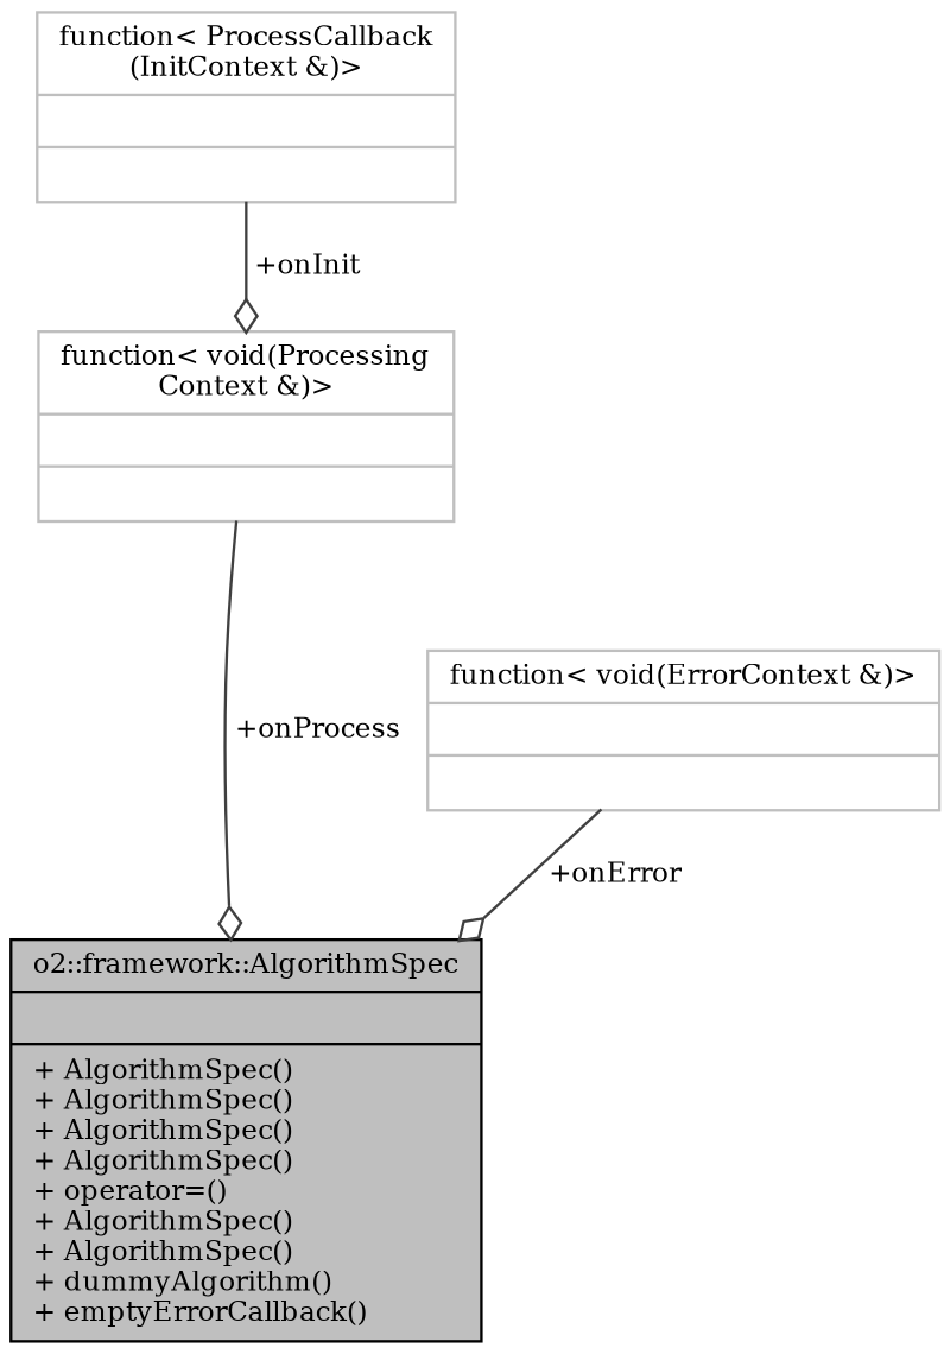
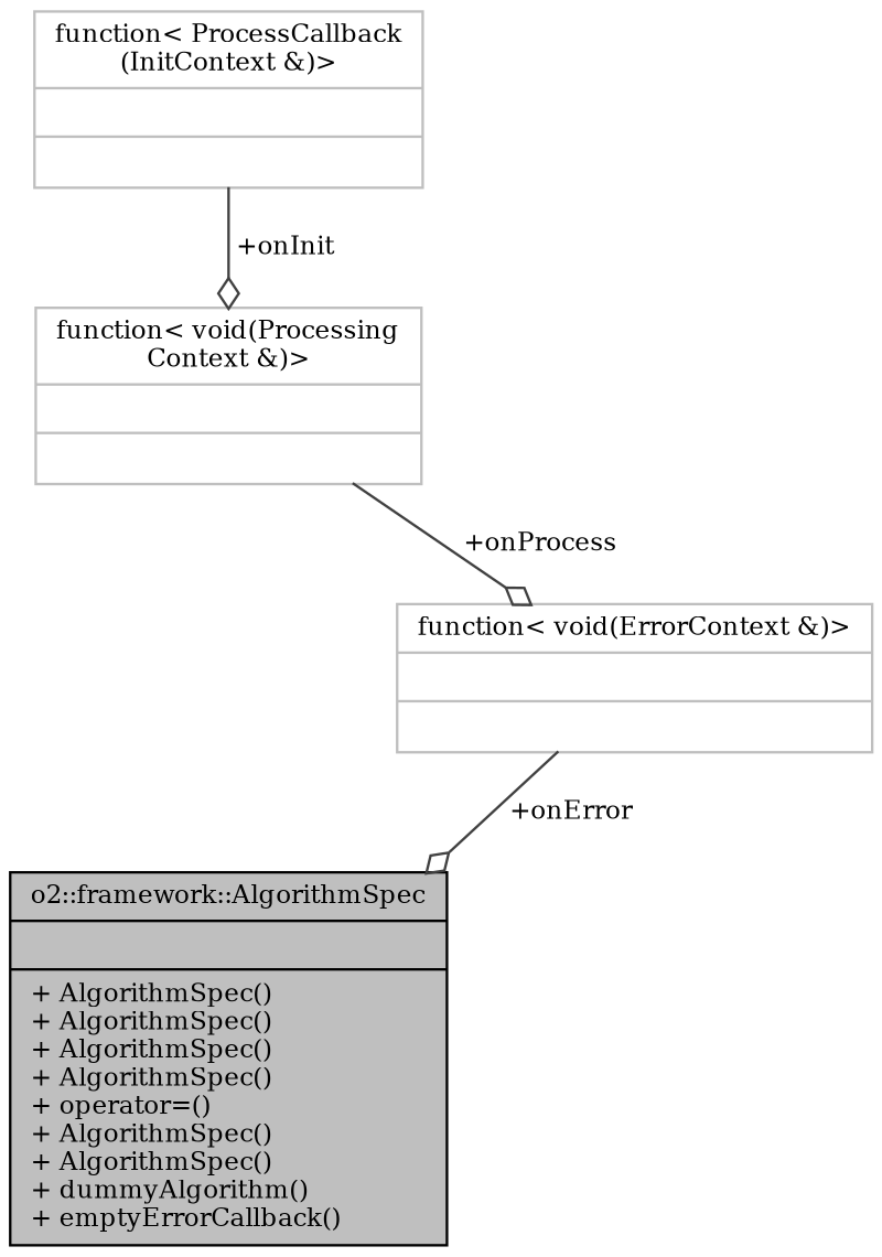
  digraph {
    fontname="DejaVu Serif"
    node [color=grey75 fontname="DejaVu Serif" fontsize=10 shape=record]
    edge [arrowhead=odiamond color=grey25 fontname="DejaVu Serif" fontsize=10 labelfontname=Helvetica labelfontsize=10 style=solid]
    n1 [color=black fillcolor=grey75 fontcolor=black height=0.2 label="{o2::framework::AlgorithmSpec\n||+ AlgorithmSpec()\l+ AlgorithmSpec()\l+ AlgorithmSpec()\l+ AlgorithmSpec()\l+ operator=()\l+ AlgorithmSpec()\l+ AlgorithmSpec()\l+ dummyAlgorithm()\l+ emptyErrorCallback()\l}" style=filled width=0.4]
    n2 [height=0.2 label="{function\< void(ErrorContext &)\>\n||}" width=0.4]
    n3 [height=0.2 label="{function\< void(Processing\lContext &)\>\n||}" width=0.4]
    n4 [height=0.2 label="{function\< ProcessCallback\l(InitContext &)\>\n||}" width=0.4]
    n2 -> n1 [label=" +onError"]
-   n3 -> n1 [label=" +onProcess"]
+   n3 -> n2 [label=" +onProcess"]
    n4 -> n3 [label=" +onInit"]
  }
